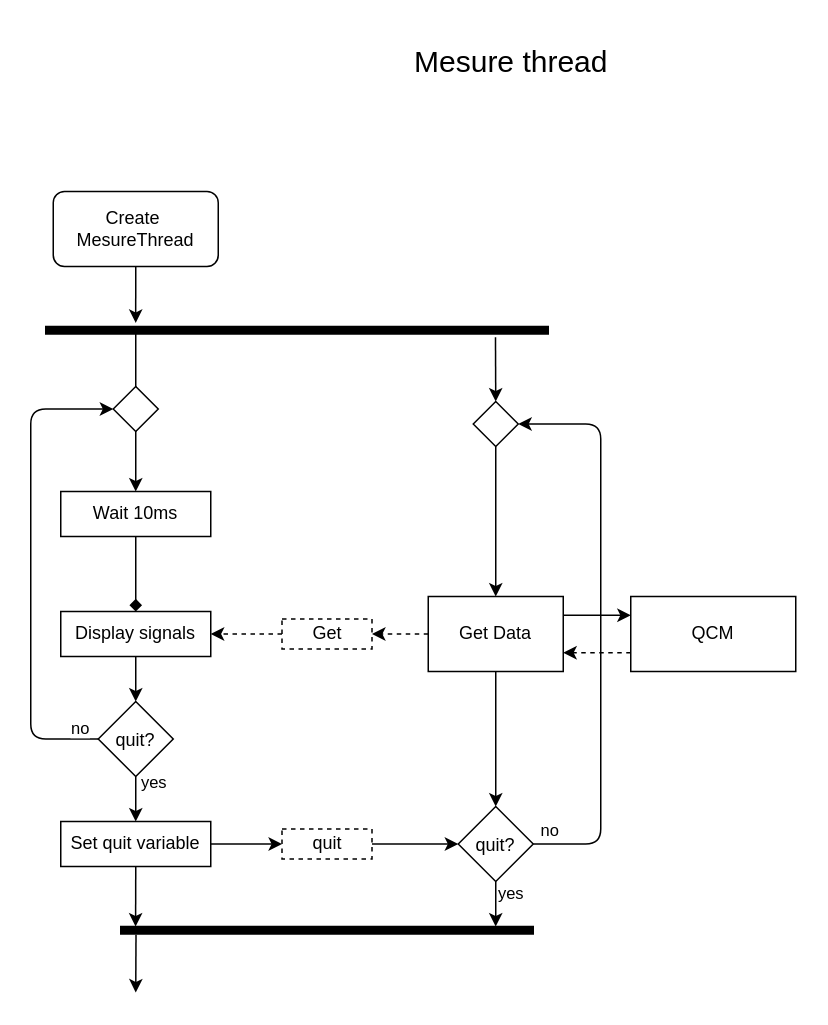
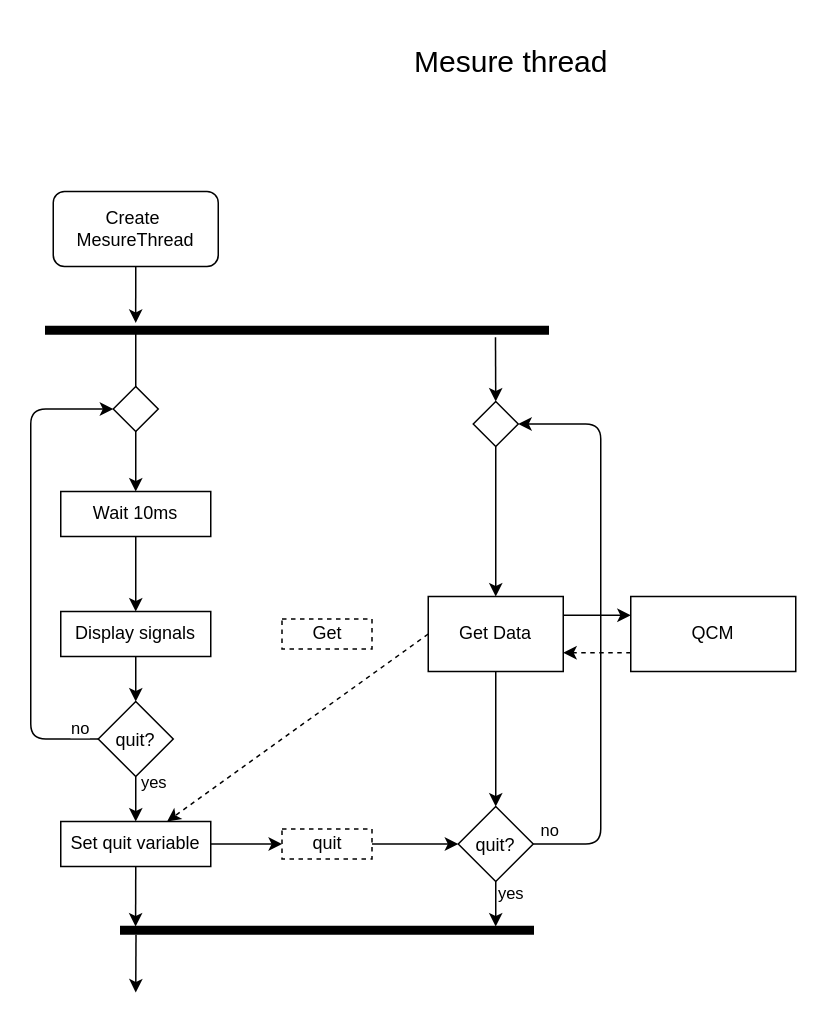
  <mxCell id="0" />
  <mxCell id="1" parent="0" />
  <mxCell id="2" value="Create&amp;nbsp;&lt;div&gt;MesureThread&lt;/div&gt;" style="html=1;whiteSpace=wrap;rounded=1;" vertex="1" parent="1"><mxGeometry x="35" y="127" width="110" height="50" as="geometry" /></mxCell>
  <mxCell id="3" style="edgeStyle=none;html=1;exitX=0;exitY=0.75;exitDx=0;exitDy=0;entryX=1;entryY=0.75;entryDx=0;entryDy=0;dashed=1;" edge="1" parent="1" source="4" target="9"><mxGeometry relative="1" as="geometry" /></mxCell>
  <mxCell id="4" value="QCM" style="html=1;whiteSpace=wrap;" vertex="1" parent="1"><mxGeometry x="420" y="397" width="110" height="50" as="geometry" /></mxCell>
  <mxCell id="5" value="" style="html=1;points=[];perimeter=orthogonalPerimeter;fillColor=strokeColor;direction=south;" vertex="1" parent="1"><mxGeometry x="30" y="217" width="335" height="5" as="geometry" /></mxCell>
- <mxCell id="6" style="edgeStyle=none;html=1;exitX=0;exitY=0.5;exitDx=0;exitDy=0;dashed=1;" edge="1" parent="1" source="9" target="12"><mxGeometry relative="1" as="geometry" /></mxCell>
+ <mxCell id="6" style="edgeStyle=none;html=1;exitX=0;exitY=0.5;exitDx=0;exitDy=0;dashed=1;" edge="1" parent="1" source="9" target="31"><mxGeometry relative="1" as="geometry" /></mxCell>
  <mxCell id="7" style="edgeStyle=none;html=1;exitX=0.5;exitY=1;exitDx=0;exitDy=0;entryX=0.5;entryY=0;entryDx=0;entryDy=0;" edge="1" parent="1" source="9" target="15"><mxGeometry relative="1" as="geometry"><mxPoint x="340" y="497" as="targetPoint" /></mxGeometry></mxCell>
  <mxCell id="8" style="edgeStyle=none;html=1;exitX=1;exitY=0.25;exitDx=0;exitDy=0;entryX=0;entryY=0.25;entryDx=0;entryDy=0;" edge="1" parent="1" source="9" target="4"><mxGeometry relative="1" as="geometry" /></mxCell>
  <mxCell id="9" value="Get Data" style="html=1;whiteSpace=wrap;" vertex="1" parent="1"><mxGeometry x="285" y="397" width="90" height="50" as="geometry" /></mxCell>
  <mxCell id="10" style="edgeStyle=none;html=1;exitX=0.5;exitY=1;exitDx=0;exitDy=0;entryX=0.5;entryY=0;entryDx=0;entryDy=0;" edge="1" parent="1" source="29" target="9"><mxGeometry relative="1" as="geometry" /></mxCell>
- <mxCell id="11" style="edgeStyle=none;html=1;exitX=0;exitY=0.5;exitDx=0;exitDy=0;entryX=1;entryY=0.5;entryDx=0;entryDy=0;dashed=1;" edge="1" parent="1" source="12" target="21"><mxGeometry relative="1" as="geometry" /></mxCell>
  <mxCell id="12" value="Get" style="html=1;whiteSpace=wrap;dashed=1;" vertex="1" parent="1"><mxGeometry x="187.5" y="412" width="60" height="20" as="geometry" /></mxCell>
  <mxCell id="13" style="edgeStyle=none;html=1;exitX=1;exitY=0.5;exitDx=0;exitDy=0;entryX=1;entryY=0.5;entryDx=0;entryDy=0;" edge="1" parent="1" source="15" target="29"><mxGeometry relative="1" as="geometry"><mxPoint x="410" y="267" as="targetPoint" /><Array as="points"><mxPoint x="400" y="562" /><mxPoint x="400" y="282" /></Array></mxGeometry></mxCell>
  <mxCell id="14" value="no" style="edgeLabel;html=1;align=center;verticalAlign=middle;resizable=0;points=[];" vertex="1" connectable="0" parent="13"><mxGeometry x="-0.942" relative="1" as="geometry"><mxPoint x="-1" y="-10" as="offset" /></mxGeometry></mxCell>
  <mxCell id="15" value="quit?" style="rhombus;" vertex="1" parent="1"><mxGeometry x="305" y="537" width="50" height="50" as="geometry" /></mxCell>
  <mxCell id="16" value="" style="html=1;points=[];perimeter=orthogonalPerimeter;fillColor=strokeColor;direction=south;" vertex="1" parent="1"><mxGeometry x="80" y="617" width="275" height="5" as="geometry" /></mxCell>
  <mxCell id="17" style="edgeStyle=none;html=1;exitX=0.5;exitY=1;exitDx=0;exitDy=0;entryX=0;entryY=0.091;entryDx=0;entryDy=0;entryPerimeter=0;" edge="1" parent="1" source="15" target="16"><mxGeometry relative="1" as="geometry"><mxPoint x="340" y="617" as="targetPoint" /></mxGeometry></mxCell>
  <mxCell id="18" value="yes" style="edgeLabel;html=1;align=center;verticalAlign=middle;resizable=0;points=[];" vertex="1" connectable="0" parent="17"><mxGeometry x="-0.434" relative="1" as="geometry"><mxPoint x="10" as="offset" /></mxGeometry></mxCell>
  <mxCell id="19" style="edgeStyle=none;html=1;entryX=0.5;entryY=0;entryDx=0;entryDy=0;" edge="1" parent="1" target="39"><mxGeometry relative="1" as="geometry"><mxPoint x="90" y="297" as="targetPoint" /><mxPoint x="90" y="222" as="sourcePoint" /><Array as="points"><mxPoint x="90" y="292" /></Array></mxGeometry></mxCell>
  <mxCell id="20" style="edgeStyle=none;html=1;exitX=0.5;exitY=1;exitDx=0;exitDy=0;entryX=0.5;entryY=0;entryDx=0;entryDy=0;" edge="1" parent="1" source="21" target="26"><mxGeometry relative="1" as="geometry" /></mxCell>
  <mxCell id="21" value="Display signals" style="html=1;whiteSpace=wrap;" vertex="1" parent="1"><mxGeometry x="40" y="407" width="100" height="30" as="geometry" /></mxCell>
  <mxCell id="22" style="edgeStyle=none;html=1;exitX=0;exitY=0.5;exitDx=0;exitDy=0;entryX=0;entryY=0.5;entryDx=0;entryDy=0;" edge="1" parent="1" source="26" target="27"><mxGeometry relative="1" as="geometry"><Array as="points"><mxPoint x="20" y="492" /><mxPoint x="20" y="272" /></Array></mxGeometry></mxCell>
  <mxCell id="23" value="yes" style="edgeLabel;html=1;align=center;verticalAlign=middle;resizable=0;points=[];" vertex="1" connectable="0" parent="22"><mxGeometry x="-0.957" relative="1" as="geometry"><mxPoint x="43" y="28" as="offset" /></mxGeometry></mxCell>
  <mxCell id="24" value="&lt;div&gt;&lt;span style=&quot;background-color: light-dark(#ffffff, var(--ge-dark-color, #121212));&quot;&gt;no&lt;/span&gt;&lt;/div&gt;" style="edgeLabel;html=1;align=center;verticalAlign=middle;resizable=0;points=[];" vertex="1" connectable="0" parent="22"><mxGeometry x="-0.934" y="1" relative="1" as="geometry"><mxPoint x="-2" y="-9" as="offset" /></mxGeometry></mxCell>
  <mxCell id="25" style="edgeStyle=none;html=1;exitX=0.5;exitY=1;exitDx=0;exitDy=0;entryX=0.5;entryY=0;entryDx=0;entryDy=0;" edge="1" parent="1" source="26" target="31"><mxGeometry relative="1" as="geometry" /></mxCell>
  <mxCell id="26" value="quit?" style="rhombus;" vertex="1" parent="1"><mxGeometry x="65" y="467" width="50" height="50" as="geometry" /></mxCell>
  <mxCell id="27" value="" style="rhombus;" vertex="1" parent="1"><mxGeometry x="75" y="257" width="30" height="30" as="geometry" /></mxCell>
  <mxCell id="28" value="" style="edgeStyle=none;html=1;entryX=0.5;entryY=0;entryDx=0;entryDy=0;exitX=1.435;exitY=0.105;exitDx=0;exitDy=0;exitPerimeter=0;" edge="1" parent="1" source="5" target="29"><mxGeometry relative="1" as="geometry"><mxPoint x="319.996" y="267.206" as="targetPoint" /><mxPoint x="330" y="227" as="sourcePoint" /></mxGeometry></mxCell>
  <mxCell id="29" value="" style="rhombus;" vertex="1" parent="1"><mxGeometry x="315" y="267" width="30" height="30" as="geometry" /></mxCell>
  <mxCell id="30" style="edgeStyle=none;html=1;exitX=1;exitY=0.5;exitDx=0;exitDy=0;entryX=0;entryY=0.5;entryDx=0;entryDy=0;" edge="1" parent="1" source="31" target="33"><mxGeometry relative="1" as="geometry" /></mxCell>
  <mxCell id="31" value="Set quit variable" style="html=1;whiteSpace=wrap;" vertex="1" parent="1"><mxGeometry x="40" y="547" width="100" height="30" as="geometry" /></mxCell>
  <mxCell id="32" style="edgeStyle=none;html=1;exitX=1;exitY=0.5;exitDx=0;exitDy=0;entryX=0;entryY=0.5;entryDx=0;entryDy=0;" edge="1" parent="1" source="33" target="15"><mxGeometry relative="1" as="geometry" /></mxCell>
  <mxCell id="33" value="quit" style="html=1;whiteSpace=wrap;dashed=1;" vertex="1" parent="1"><mxGeometry x="187.5" y="552" width="60" height="20" as="geometry" /></mxCell>
  <mxCell id="34" style="edgeStyle=none;html=1;exitX=0.5;exitY=1;exitDx=0;exitDy=0;entryX=0;entryY=0.964;entryDx=0;entryDy=0;entryPerimeter=0;" edge="1" parent="1" source="31" target="16"><mxGeometry relative="1" as="geometry" /></mxCell>
  <mxCell id="35" style="edgeStyle=none;html=1;exitX=1.115;exitY=0.963;exitDx=0;exitDy=0;exitPerimeter=0;" edge="1" parent="1" source="16"><mxGeometry relative="1" as="geometry"><mxPoint x="90" y="627" as="sourcePoint" /><mxPoint x="90" y="661" as="targetPoint" /></mxGeometry></mxCell>
  <mxCell id="36" style="edgeStyle=none;html=1;exitX=0.5;exitY=1;exitDx=0;exitDy=0;entryX=-0.48;entryY=0.821;entryDx=0;entryDy=0;entryPerimeter=0;" edge="1" parent="1" source="2" target="5"><mxGeometry relative="1" as="geometry" /></mxCell>
  <mxCell id="37" value="&lt;font style=&quot;font-size: 20px;&quot;&gt;Mesure thread&lt;/font&gt;" style="text;html=1;align=center;verticalAlign=middle;resizable=0;points=[];autosize=1;strokeColor=none;fillColor=none;" vertex="1" parent="1"><mxGeometry x="265" y="20" width="150" height="40" as="geometry" /></mxCell>
- <mxCell id="38" style="edgeStyle=none;html=1;exitX=0.5;exitY=1;exitDx=0;exitDy=0;entryX=0.5;entryY=0;entryDx=0;entryDy=0;endArrow=diamond;" edge="1" parent="1" source="39" target="21"><mxGeometry relative="1" as="geometry" /></mxCell>
+ <mxCell id="38" style="edgeStyle=none;html=1;exitX=0.5;exitY=1;exitDx=0;exitDy=0;entryX=0.5;entryY=0;entryDx=0;entryDy=0;" edge="1" parent="1" source="39" target="21"><mxGeometry relative="1" as="geometry" /></mxCell>
  <mxCell id="39" value="Wait 10ms" style="html=1;whiteSpace=wrap;" vertex="1" parent="1"><mxGeometry x="40" y="327" width="100" height="30" as="geometry" /></mxCell>
